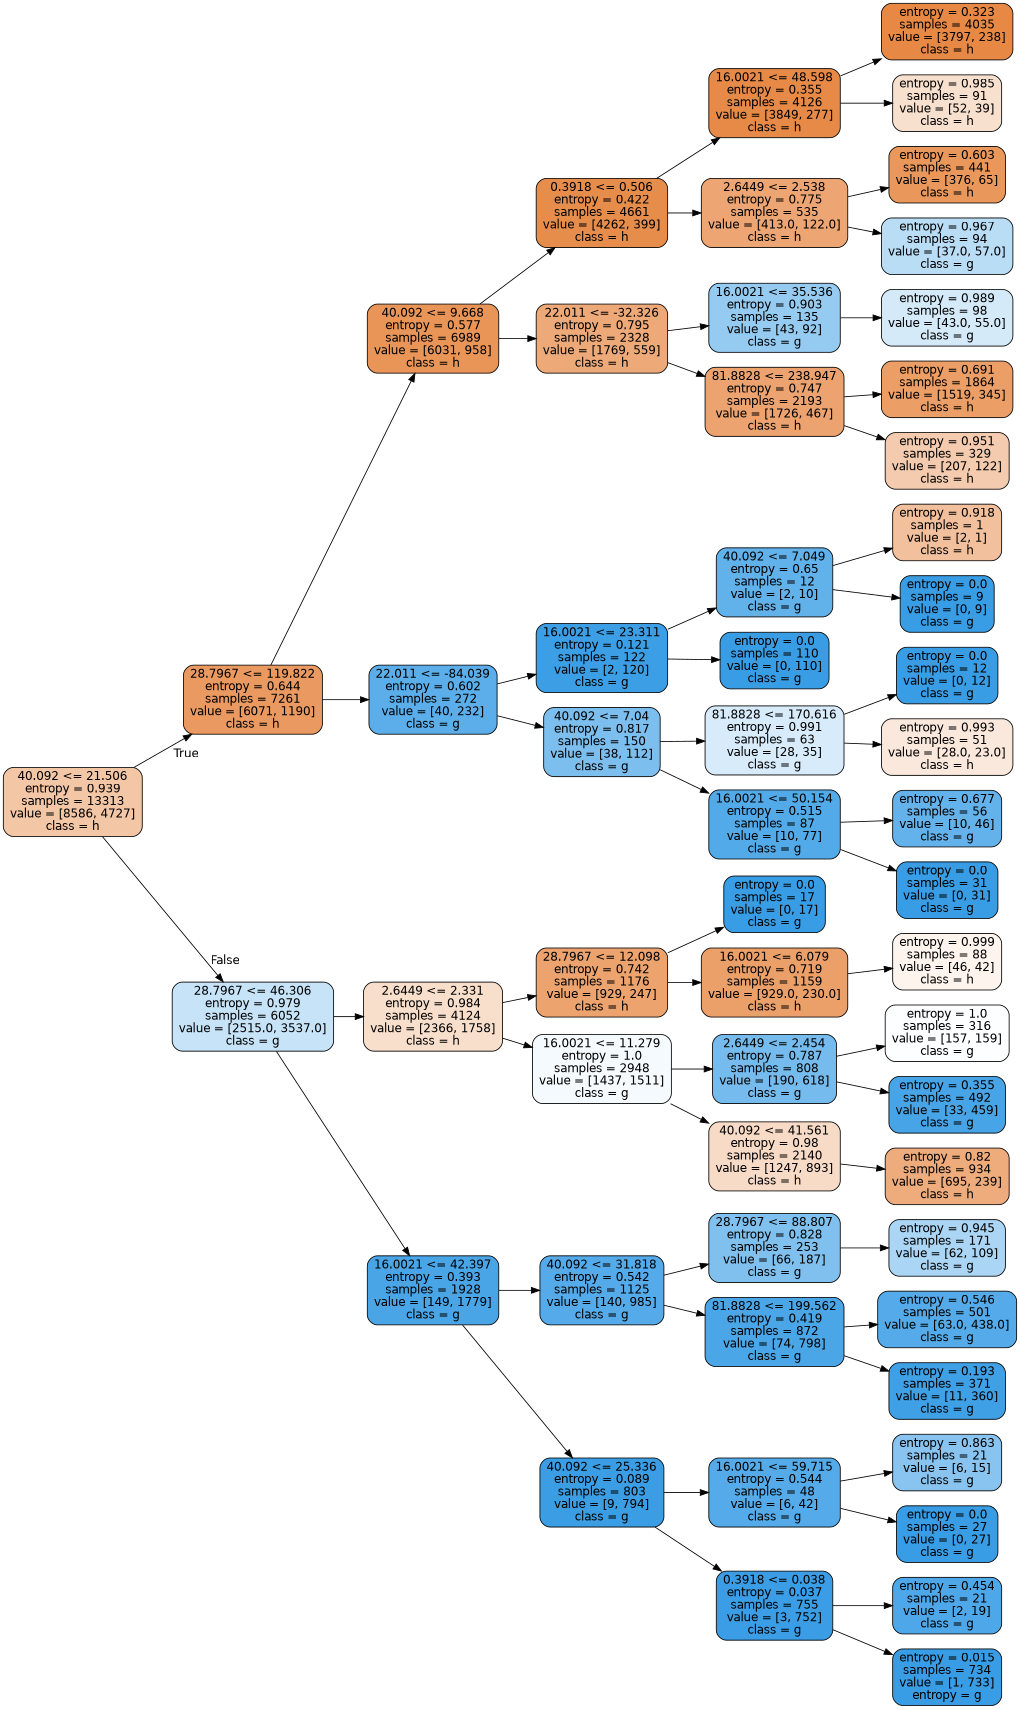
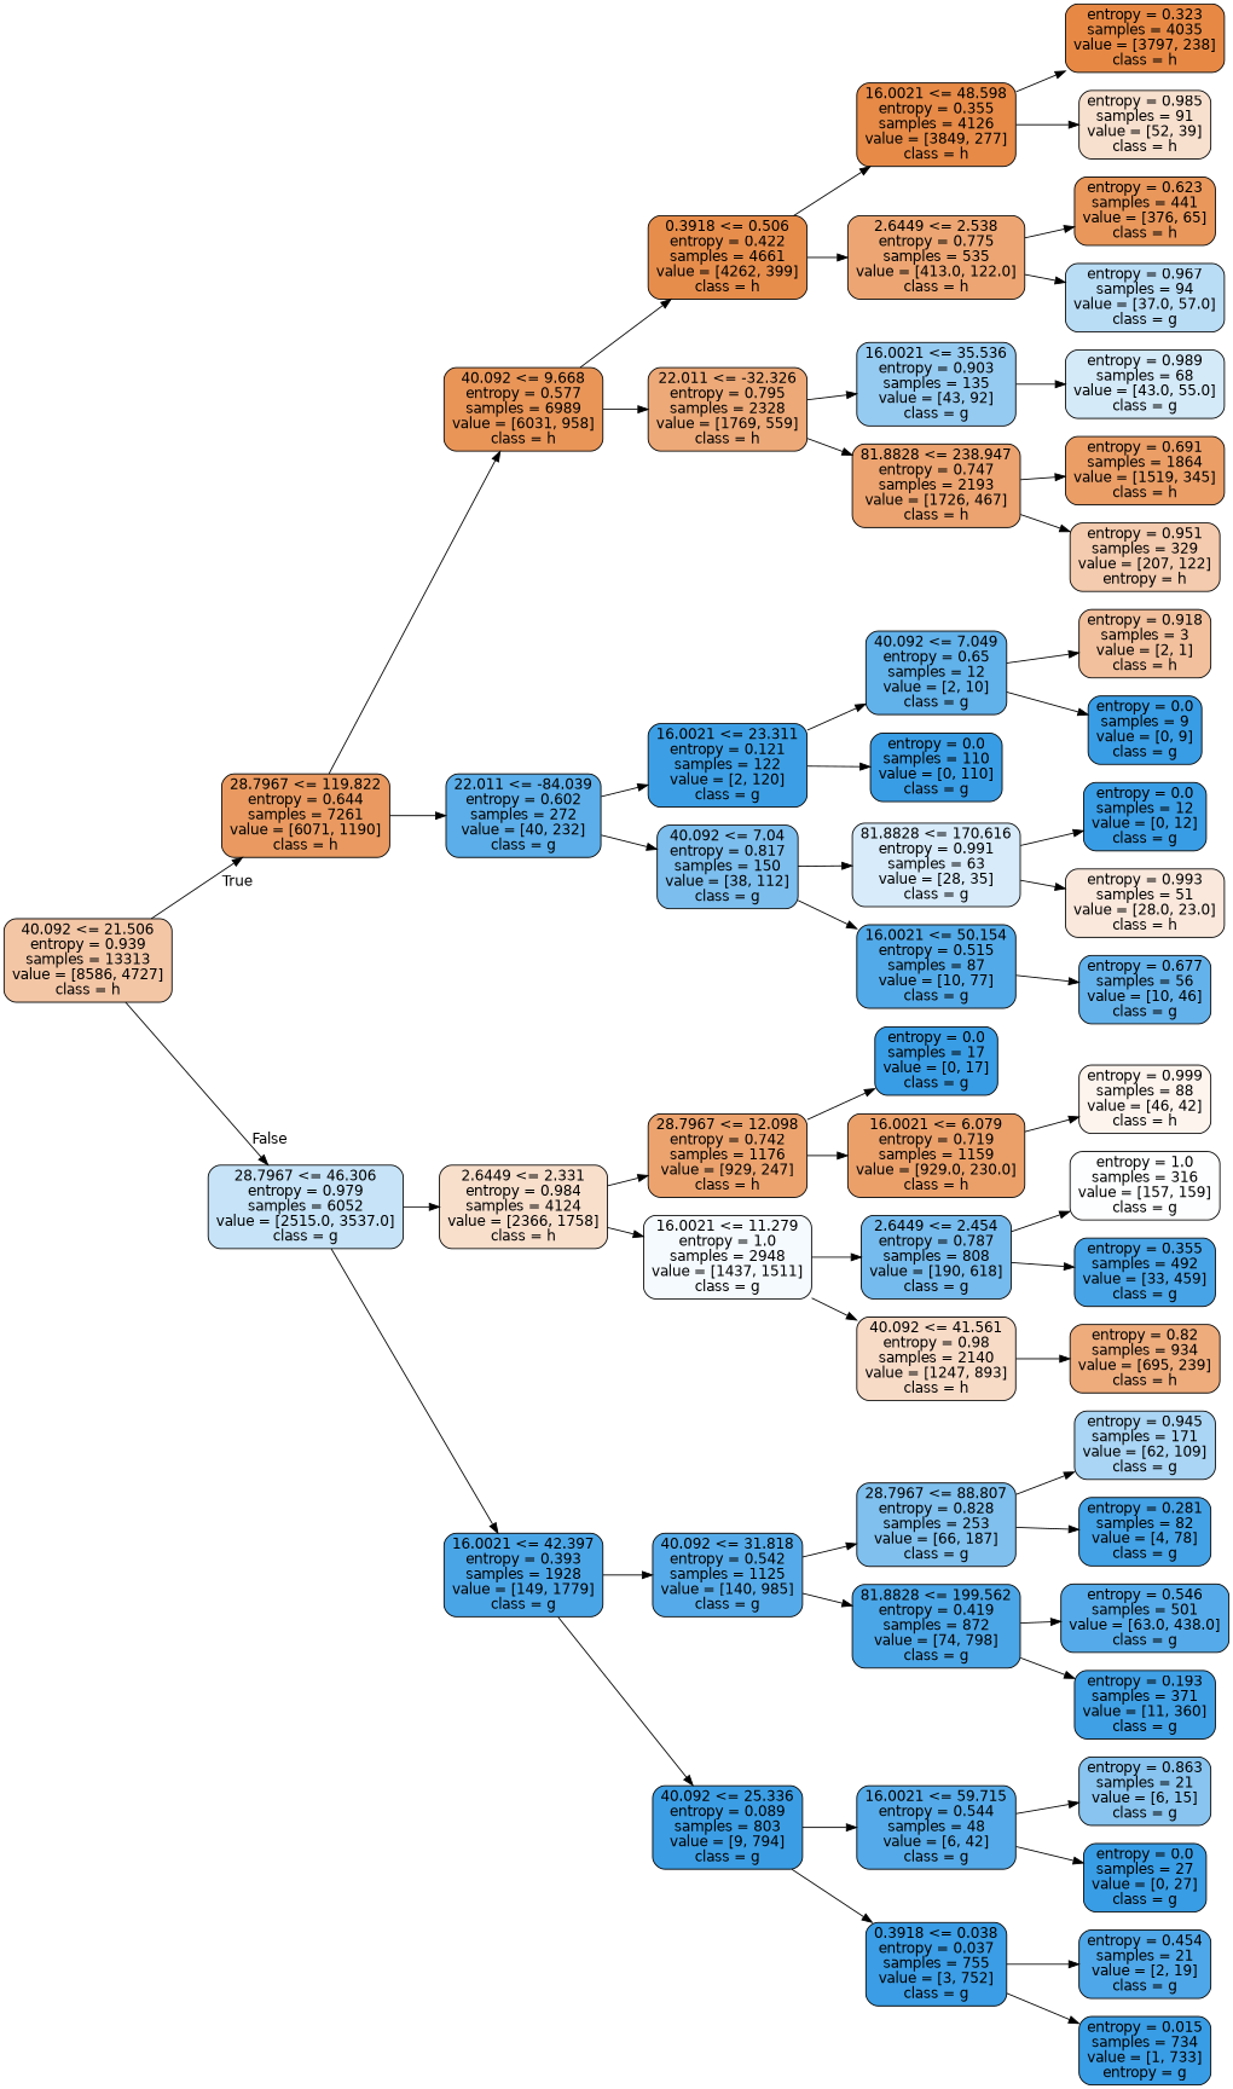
  digraph {
    rankdir=LR
    node [color=black fillcolor="#399de5" fontname=helvetica shape=box style="filled, rounded"]
    edge [fontname=helvetica]
    n1 [fillcolor="#f3c6a6" label="40.092 <= 21.506\nentropy = 0.939\nsamples = 13313\nvalue = [8586, 4727]\nclass = h"]
    n2 [fillcolor="#ea9a60" label="28.7967 <= 119.822\nentropy = 0.644\nsamples = 7261\nvalue = [6071, 1190]\nclass = h"]
    n3 [fillcolor="#c6e3f7" label="28.7967 <= 46.306\nentropy = 0.979\nsamples = 6052\nvalue = [2515.0, 3537.0]\nclass = g"]
    n4 [fillcolor="#e99558" label="40.092 <= 9.668\nentropy = 0.577\nsamples = 6989\nvalue = [6031, 958]\nclass = h"]
    n5 [fillcolor="#5baee9" label="22.011 <= -84.039\nentropy = 0.602\nsamples = 272\nvalue = [40, 232]\nclass = g"]
    n6 [fillcolor="#f8dfcc" label="2.6449 <= 2.331\nentropy = 0.984\nsamples = 4124\nvalue = [2366, 1758]\nclass = h"]
    n7 [fillcolor="#4aa5e7" label="16.0021 <= 42.397\nentropy = 0.393\nsamples = 1928\nvalue = [149, 1779]\nclass = g"]
    n8 [fillcolor="#e78d4c" label="0.3918 <= 0.506\nentropy = 0.422\nsamples = 4661\nvalue = [4262, 399]\nclass = h"]
    n9 [fillcolor="#eda978" label="22.011 <= -32.326\nentropy = 0.795\nsamples = 2328\nvalue = [1769, 559]\nclass = h"]
    n10 [fillcolor="#3c9fe5" label="16.0021 <= 23.311\nentropy = 0.121\nsamples = 122\nvalue = [2, 120]\nclass = g"]
    n11 [fillcolor="#7cbeee" label="40.092 <= 7.04\nentropy = 0.817\nsamples = 150\nvalue = [38, 112]\nclass = g"]
    n12 [fillcolor="#e78a47" label="16.0021 <= 48.598\nentropy = 0.355\nsamples = 4126\nvalue = [3849, 277]\nclass = h"]
    n13 [fillcolor="#eda673" label="2.6449 <= 2.538\nentropy = 0.775\nsamples = 535\nvalue = [413.0, 122.0]\nclass = h"]
    n14 [fillcolor="#96cbf1" label="16.0021 <= 35.536\nentropy = 0.903\nsamples = 135\nvalue = [43, 92]\nclass = g"]
    n15 [fillcolor="#eca36f" label="81.8828 <= 238.947\nentropy = 0.747\nsamples = 2193\nvalue = [1726, 467]\nclass = h"]
    n16 [fillcolor="#e78945" label="entropy = 0.323\nsamples = 4035\nvalue = [3797, 238]\nclass = h"]
    n17 [fillcolor="#f8e0ce" label="entropy = 0.985\nsamples = 91\nvalue = [52, 39]\nclass = h"]
-   n18 [fillcolor="#e9975b" label="entropy = 0.603\nsamples = 441\nvalue = [376, 65]\nclass = h"]
+   n18 [fillcolor="#e9975b" label="entropy = 0.623\nsamples = 441\nvalue = [376, 65]\nclass = h"]
    n19 [fillcolor="#baddf6" label="entropy = 0.967\nsamples = 94\nvalue = [37.0, 57.0]\nclass = g"]
-   n20 [fillcolor="#d4eaf9" label="entropy = 0.989\nsamples = 98\nvalue = [43.0, 55.0]\nclass = g"]
+   n20 [fillcolor="#d4eaf9" label="entropy = 0.989\nsamples = 68\nvalue = [43.0, 55.0]\nclass = g"]
    n21 [fillcolor="#eb9e66" label="entropy = 0.691\nsamples = 1864\nvalue = [1519, 345]\nclass = h"]
-   n22 [fillcolor="#f4cbae" label="entropy = 0.951\nsamples = 329\nvalue = [207, 122]\nclass = h"]
+   n22 [fillcolor="#f4cbae" label="entropy = 0.951\nsamples = 329\nvalue = [207, 122]\nentropy = h"]
    n23 [fillcolor="#61b1ea" label="40.092 <= 7.049\nentropy = 0.65\nsamples = 12\nvalue = [2, 10]\nclass = g"]
    n24 [label="entropy = 0.0\nsamples = 110\nvalue = [0, 110]\nclass = g"]
    n25 [fillcolor="#d7ebfa" label="81.8828 <= 170.616\nentropy = 0.991\nsamples = 63\nvalue = [28, 35]\nclass = g"]
    n26 [fillcolor="#53aae8" label="16.0021 <= 50.154\nentropy = 0.515\nsamples = 87\nvalue = [10, 77]\nclass = g"]
-   n27 [fillcolor="#f2c09c" label="entropy = 0.918\nsamples = 1\nvalue = [2, 1]\nclass = h"]
+   n27 [fillcolor="#f2c09c" label="entropy = 0.918\nsamples = 3\nvalue = [2, 1]\nclass = h"]
    n28 [label="entropy = 0.0\nsamples = 9\nvalue = [0, 9]\nclass = g"]
    n29 [label="entropy = 0.0\nsamples = 12\nvalue = [0, 12]\nclass = g"]
    n30 [fillcolor="#fae8dc" label="entropy = 0.993\nsamples = 51\nvalue = [28.0, 23.0]\nclass = h"]
    n31 [fillcolor="#64b2eb" label="entropy = 0.677\nsamples = 56\nvalue = [10, 46]\nclass = g"]
-   n32 [label="entropy = 0.0\nsamples = 31\nvalue = [0, 31]\nclass = g"]
    n33 [fillcolor="#eca36e" label="28.7967 <= 12.098\nentropy = 0.742\nsamples = 1176\nvalue = [929, 247]\nclass = h"]
    n34 [fillcolor="#f5fafe" label="16.0021 <= 11.279\nentropy = 1.0\nsamples = 2948\nvalue = [1437, 1511]\nclass = g"]
    n35 [fillcolor="#55abe9" label="40.092 <= 31.818\nentropy = 0.542\nsamples = 1125\nvalue = [140, 985]\nclass = g"]
    n36 [fillcolor="#3b9ee5" label="40.092 <= 25.336\nentropy = 0.089\nsamples = 803\nvalue = [9, 794]\nclass = g"]
    n37 [label="entropy = 0.0\nsamples = 17\nvalue = [0, 17]\nclass = g"]
    n38 [fillcolor="#eba06a" label="16.0021 <= 6.079\nentropy = 0.719\nsamples = 1159\nvalue = [929.0, 230.0]\nclass = h"]
    n39 [fillcolor="#76bbed" label="2.6449 <= 2.454\nentropy = 0.787\nsamples = 808\nvalue = [190, 618]\nclass = g"]
    n40 [fillcolor="#f8dbc7" label="40.092 <= 41.561\nentropy = 0.98\nsamples = 2140\nvalue = [1247, 893]\nclass = h"]
    n41 [fillcolor="#fdf4ee" label="entropy = 0.999\nsamples = 88\nvalue = [46, 42]\nclass = h"]
    n42 [fillcolor="#fdfeff" label="entropy = 1.0\nsamples = 316\nvalue = [157, 159]\nclass = g"]
    n43 [fillcolor="#47a4e7" label="entropy = 0.355\nsamples = 492\nvalue = [33, 459]\nclass = g"]
    n44 [fillcolor="#eeac7d" label="entropy = 0.82\nsamples = 934\nvalue = [695, 239]\nclass = h"]
    n45 [fillcolor="#7fc0ee" label="28.7967 <= 88.807\nentropy = 0.828\nsamples = 253\nvalue = [66, 187]\nclass = g"]
    n46 [fillcolor="#4ba6e7" label="81.8828 <= 199.562\nentropy = 0.419\nsamples = 872\nvalue = [74, 798]\nclass = g"]
    n47 [fillcolor="#55abe9" label="16.0021 <= 59.715\nentropy = 0.544\nsamples = 48\nvalue = [6, 42]\nclass = g"]
    n48 [fillcolor="#3a9de5" label="0.3918 <= 0.038\nentropy = 0.037\nsamples = 755\nvalue = [3, 752]\nclass = g"]
    n49 [fillcolor="#aad5f4" label="entropy = 0.945\nsamples = 171\nvalue = [62, 109]\nclass = g"]
+   n50 [fillcolor="#43a2e6" label="entropy = 0.281\nsamples = 82\nvalue = [4, 78]\nclass = g"]
    n51 [fillcolor="#55abe9" label="entropy = 0.546\nsamples = 501\nvalue = [63.0, 438.0]\nclass = g"]
    n52 [fillcolor="#3fa0e6" label="entropy = 0.193\nsamples = 371\nvalue = [11, 360]\nclass = g"]
    n53 [fillcolor="#88c4ef" label="entropy = 0.863\nsamples = 21\nvalue = [6, 15]\nclass = g"]
    n54 [label="entropy = 0.0\nsamples = 27\nvalue = [0, 27]\nclass = g"]
    n55 [fillcolor="#4ea7e8" label="entropy = 0.454\nsamples = 21\nvalue = [2, 19]\nclass = g"]
    n56 [label="entropy = 0.015\nsamples = 734\nvalue = [1, 733]\nentropy = g"]
    n1 -> n2 [headlabel=True labelangle=45 labeldistance=2.5]
    n1 -> n3 [headlabel=False labelangle=-45 labeldistance=2.5]
    n2 -> n4
    n2 -> n5
    n3 -> n6
    n3 -> n7
    n4 -> n8
    n4 -> n9
    n5 -> n10
    n5 -> n11
    n6 -> n33
    n6 -> n34
    n7 -> n35
    n7 -> n36
    n8 -> n12
    n8 -> n13
    n9 -> n14
    n9 -> n15
    n10 -> n23
    n10 -> n24
    n11 -> n25
    n11 -> n26
    n12 -> n16
    n12 -> n17
    n13 -> n18
    n13 -> n19
    n14 -> n20
    n15 -> n21
    n15 -> n22
    n23 -> n27
    n23 -> n28
    n25 -> n29
    n25 -> n30
    n26 -> n31
-   n26 -> n32
    n33 -> n37
    n33 -> n38
    n34 -> n39
    n34 -> n40
    n35 -> n45
    n35 -> n46
    n36 -> n47
    n36 -> n48
    n38 -> n41
    n39 -> n42
    n39 -> n43
    n40 -> n44
    n45 -> n49
+   n45 -> n50
    n46 -> n51
    n46 -> n52
    n47 -> n53
    n47 -> n54
    n48 -> n55
    n48 -> n56
  }
